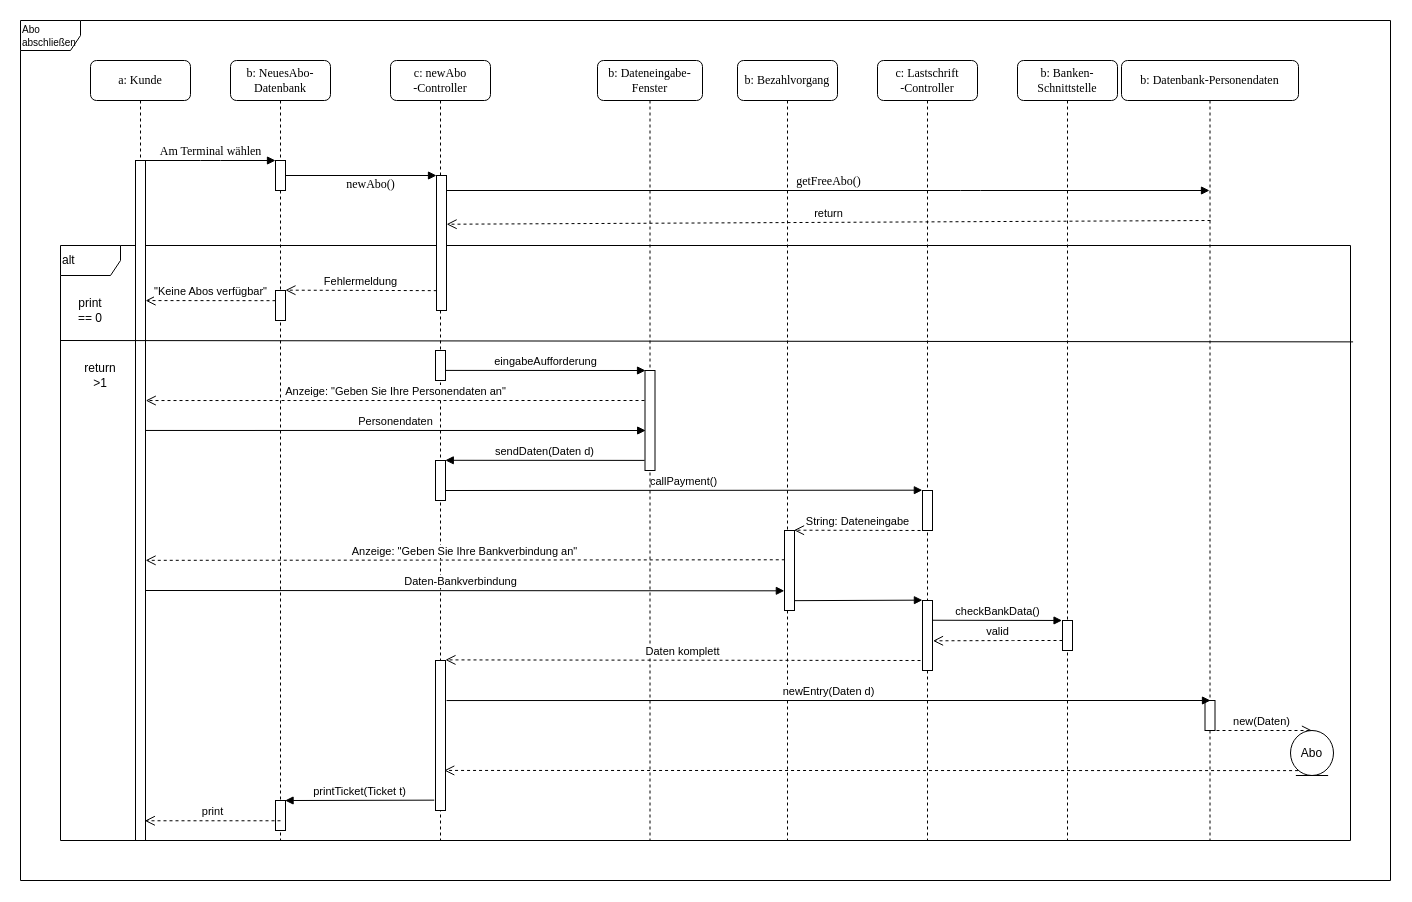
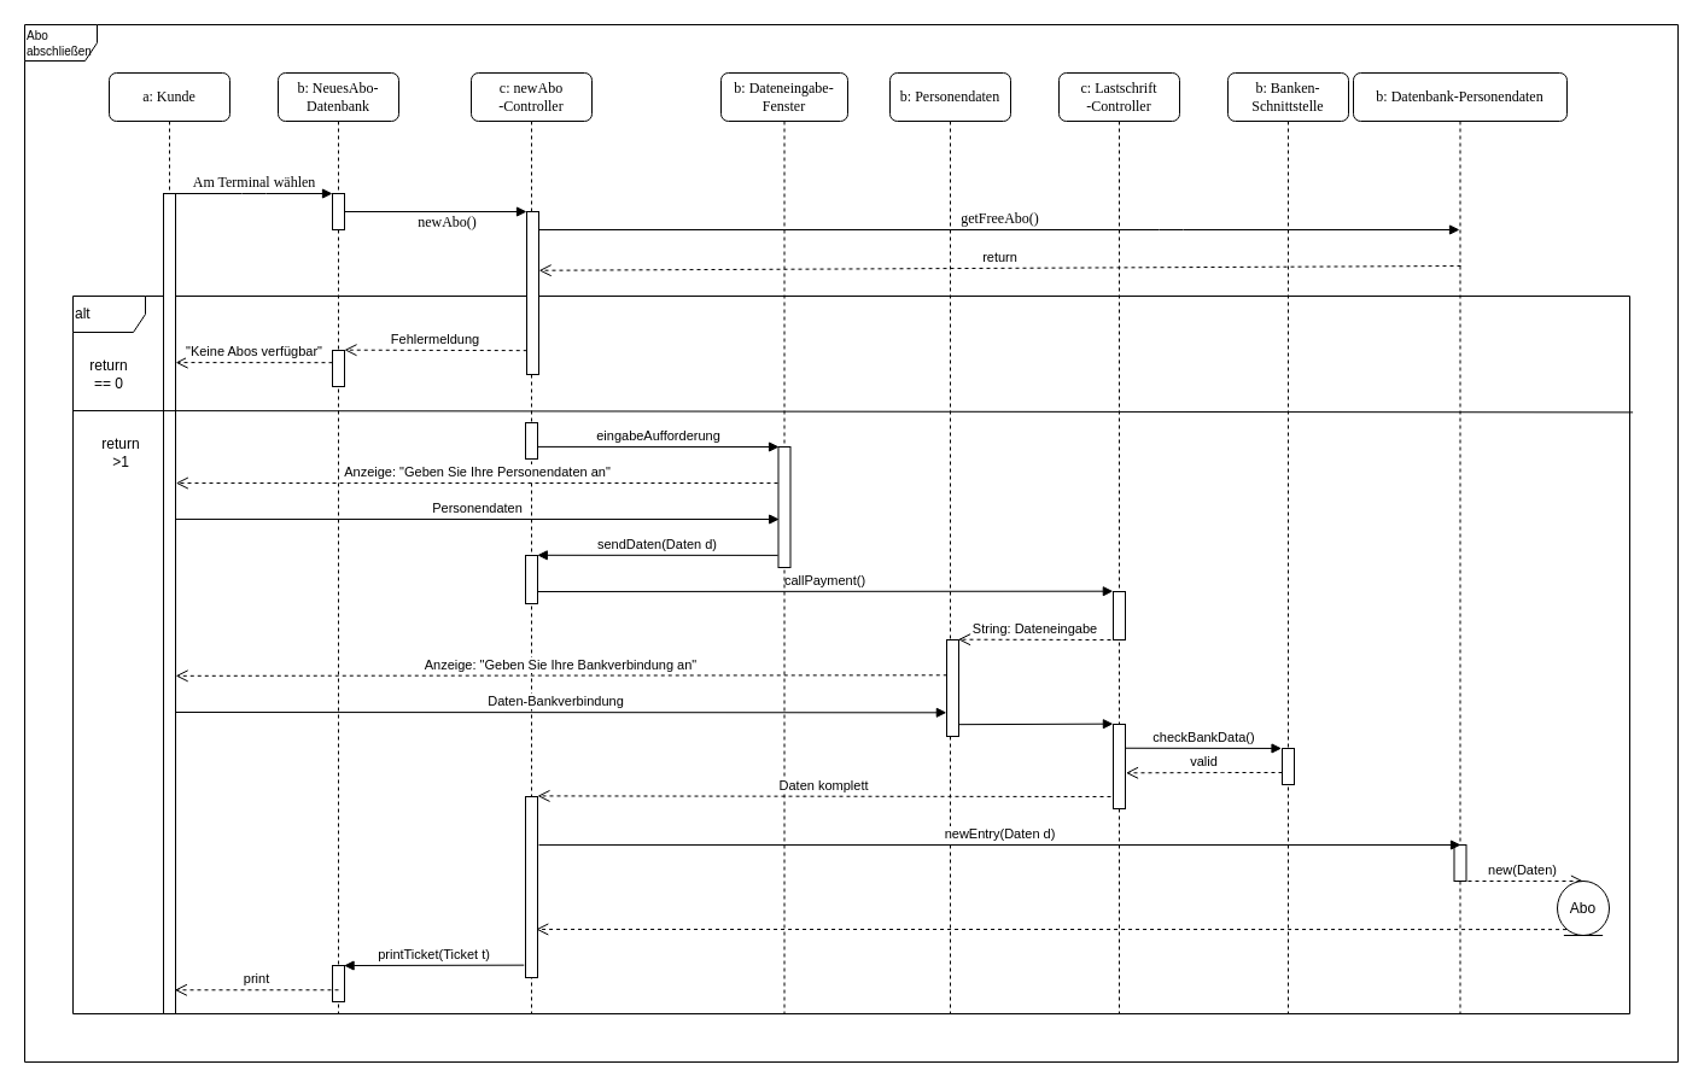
  <mxCell id="0" />
  <mxCell id="1" parent="0" />
  <mxCell id="2" value="&lt;p style=&quot;line-height: 130%&quot;&gt;Abo abschließen&lt;/p&gt;" style="shape=umlFrame;whiteSpace=wrap;html=1;fontSize=10;gradientColor=none;comic=0;align=left;" parent="1" vertex="1"><mxGeometry x="20" y="20" width="1370" height="860" as="geometry" /></mxCell>
  <mxCell id="3" value="alt" style="shape=umlFrame;whiteSpace=wrap;html=1;align=left;" parent="1" vertex="1"><mxGeometry x="60" y="245" width="1290" height="595" as="geometry" /></mxCell>
  <mxCell id="4" value="b: NeuesAbo-Datenbank" style="shape=umlLifeline;perimeter=lifelinePerimeter;whiteSpace=wrap;html=1;container=1;collapsible=0;recursiveResize=0;outlineConnect=0;rounded=1;shadow=0;comic=0;labelBackgroundColor=none;strokeColor=#000000;strokeWidth=1;fillColor=#FFFFFF;fontFamily=Verdana;fontSize=12;fontColor=#000000;align=center;" parent="1" vertex="1"><mxGeometry x="230" y="60" width="100" height="780" as="geometry" /></mxCell>
  <mxCell id="5" value="" style="html=1;points=[];perimeter=orthogonalPerimeter;rounded=0;shadow=0;comic=0;labelBackgroundColor=none;strokeColor=#000000;strokeWidth=1;fillColor=#FFFFFF;fontFamily=Verdana;fontSize=12;fontColor=#000000;align=center;" parent="4" vertex="1"><mxGeometry x="45" y="100" width="10" height="30" as="geometry" /></mxCell>
  <mxCell id="6" value="" style="html=1;points=[];perimeter=orthogonalPerimeter;rounded=0;shadow=0;comic=0;labelBackgroundColor=none;strokeColor=#000000;strokeWidth=1;fillColor=#FFFFFF;fontFamily=Verdana;fontSize=12;fontColor=#000000;align=center;" parent="4" vertex="1"><mxGeometry x="45" y="740" width="10" height="30" as="geometry" /></mxCell>
  <mxCell id="7" value="" style="html=1;points=[];perimeter=orthogonalPerimeter;align=left;" parent="4" vertex="1"><mxGeometry x="45" y="230" width="10" height="30" as="geometry" /></mxCell>
  <mxCell id="8" value="c: newAbo&lt;br&gt;-Controller&lt;br&gt;" style="shape=umlLifeline;perimeter=lifelinePerimeter;whiteSpace=wrap;html=1;container=1;collapsible=0;recursiveResize=0;outlineConnect=0;rounded=1;shadow=0;comic=0;labelBackgroundColor=none;strokeColor=#000000;strokeWidth=1;fillColor=#FFFFFF;fontFamily=Verdana;fontSize=12;fontColor=#000000;align=center;" parent="1" vertex="1"><mxGeometry x="390" y="60" width="100" height="780" as="geometry" /></mxCell>
  <mxCell id="9" value="" style="html=1;points=[];perimeter=orthogonalPerimeter;rounded=0;shadow=0;comic=0;labelBackgroundColor=none;strokeColor=#000000;strokeWidth=1;fillColor=#FFFFFF;fontFamily=Verdana;fontSize=12;fontColor=#000000;align=center;" parent="8" vertex="1"><mxGeometry x="46" y="115" width="10" height="135" as="geometry" /></mxCell>
  <mxCell id="10" value="" style="html=1;points=[];perimeter=orthogonalPerimeter;rounded=0;shadow=0;comic=0;labelBackgroundColor=none;strokeColor=#000000;strokeWidth=1;fillColor=#FFFFFF;fontFamily=Verdana;fontSize=12;fontColor=#000000;align=center;" parent="8" vertex="1"><mxGeometry x="45" y="600" width="10" height="150" as="geometry" /></mxCell>
  <mxCell id="11" value="" style="html=1;points=[];perimeter=orthogonalPerimeter;align=left;" parent="8" vertex="1"><mxGeometry x="45" y="290" width="10" height="30" as="geometry" /></mxCell>
  <mxCell id="12" value="" style="html=1;points=[];perimeter=orthogonalPerimeter;align=left;" parent="8" vertex="1"><mxGeometry x="45" y="400" width="10" height="40" as="geometry" /></mxCell>
  <mxCell id="13" value="callPayment()" style="html=1;verticalAlign=bottom;endArrow=block;entryX=-0.016;entryY=-0.008;entryDx=0;entryDy=0;entryPerimeter=0;" parent="8" target="19" edge="1"><mxGeometry width="80" relative="1" as="geometry"><mxPoint x="55" y="430" as="sourcePoint" /><mxPoint x="135" y="430" as="targetPoint" /></mxGeometry></mxCell>
  <mxCell id="14" value="b: Dateneingabe-&lt;br&gt;Fenster&lt;br&gt;" style="shape=umlLifeline;perimeter=lifelinePerimeter;whiteSpace=wrap;html=1;container=1;collapsible=0;recursiveResize=0;outlineConnect=0;rounded=1;shadow=0;comic=0;labelBackgroundColor=none;strokeColor=#000000;strokeWidth=1;fillColor=#FFFFFF;fontFamily=Verdana;fontSize=12;fontColor=#000000;align=center;" parent="1" vertex="1"><mxGeometry x="597" y="60" width="105" height="780" as="geometry" /></mxCell>
  <mxCell id="15" value="" style="html=1;points=[];perimeter=orthogonalPerimeter;align=left;" parent="14" vertex="1"><mxGeometry x="47.5" y="310" width="10" height="100" as="geometry" /></mxCell>
- <mxCell id="16" value="b: Bezahlvorgang&lt;br&gt;" style="shape=umlLifeline;perimeter=lifelinePerimeter;whiteSpace=wrap;html=1;container=1;collapsible=0;recursiveResize=0;outlineConnect=0;rounded=1;shadow=0;comic=0;labelBackgroundColor=none;strokeColor=#000000;strokeWidth=1;fillColor=#FFFFFF;fontFamily=Verdana;fontSize=12;fontColor=#000000;align=center;" parent="1" vertex="1"><mxGeometry x="737" y="60" width="100" height="780" as="geometry" /></mxCell>
+ <mxCell id="16" value="b: Personendaten&lt;br&gt;" style="shape=umlLifeline;perimeter=lifelinePerimeter;whiteSpace=wrap;html=1;container=1;collapsible=0;recursiveResize=0;outlineConnect=0;rounded=1;shadow=0;comic=0;labelBackgroundColor=none;strokeColor=#000000;strokeWidth=1;fillColor=#FFFFFF;fontFamily=Verdana;fontSize=12;fontColor=#000000;align=center;" parent="1" vertex="1"><mxGeometry x="737" y="60" width="100" height="780" as="geometry" /></mxCell>
  <mxCell id="17" value="" style="html=1;points=[];perimeter=orthogonalPerimeter;align=left;" parent="16" vertex="1"><mxGeometry x="47" y="470" width="10" height="80" as="geometry" /></mxCell>
  <mxCell id="18" value="c: Lastschrift&lt;br&gt;-Controller&lt;br&gt;" style="shape=umlLifeline;perimeter=lifelinePerimeter;whiteSpace=wrap;html=1;container=1;collapsible=0;recursiveResize=0;outlineConnect=0;rounded=1;shadow=0;comic=0;labelBackgroundColor=none;strokeColor=#000000;strokeWidth=1;fillColor=#FFFFFF;fontFamily=Verdana;fontSize=12;fontColor=#000000;align=center;" parent="1" vertex="1"><mxGeometry x="877" y="60" width="100" height="780" as="geometry" /></mxCell>
  <mxCell id="19" value="" style="html=1;points=[];perimeter=orthogonalPerimeter;rounded=0;shadow=0;comic=0;labelBackgroundColor=none;strokeColor=#000000;strokeWidth=1;fillColor=#FFFFFF;fontFamily=Verdana;fontSize=12;fontColor=#000000;align=center;" parent="18" vertex="1"><mxGeometry x="45" y="430" width="10" height="40" as="geometry" /></mxCell>
  <mxCell id="20" value="" style="html=1;points=[];perimeter=orthogonalPerimeter;align=left;" parent="18" vertex="1"><mxGeometry x="45" y="540" width="10" height="70" as="geometry" /></mxCell>
  <mxCell id="21" value="b: Banken-Schnittstelle&lt;br&gt;" style="shape=umlLifeline;perimeter=lifelinePerimeter;whiteSpace=wrap;html=1;container=1;collapsible=0;recursiveResize=0;outlineConnect=0;rounded=1;shadow=0;comic=0;labelBackgroundColor=none;strokeColor=#000000;strokeWidth=1;fillColor=#FFFFFF;fontFamily=Verdana;fontSize=12;fontColor=#000000;align=center;" parent="1" vertex="1"><mxGeometry x="1017" y="60" width="100" height="780" as="geometry" /></mxCell>
  <mxCell id="22" value="" style="html=1;points=[];perimeter=orthogonalPerimeter;align=left;" parent="21" vertex="1"><mxGeometry x="45" y="560" width="10" height="30" as="geometry" /></mxCell>
  <mxCell id="23" value="a: Kunde" style="shape=umlLifeline;perimeter=lifelinePerimeter;whiteSpace=wrap;html=1;container=1;collapsible=0;recursiveResize=0;outlineConnect=0;rounded=1;shadow=0;comic=0;labelBackgroundColor=none;strokeColor=#000000;strokeWidth=1;fillColor=#FFFFFF;fontFamily=Verdana;fontSize=12;fontColor=#000000;align=center;" parent="1" vertex="1"><mxGeometry x="90" y="60" width="100" height="780" as="geometry" /></mxCell>
  <mxCell id="24" value="" style="html=1;points=[];perimeter=orthogonalPerimeter;rounded=0;shadow=0;comic=0;labelBackgroundColor=none;strokeColor=#000000;strokeWidth=1;fillColor=#FFFFFF;fontFamily=Verdana;fontSize=12;fontColor=#000000;align=center;" parent="23" vertex="1"><mxGeometry x="45" y="100" width="10" height="680" as="geometry" /></mxCell>
  <mxCell id="25" value="getFreeAbo()" style="html=1;verticalAlign=bottom;endArrow=block;labelBackgroundColor=none;fontFamily=Verdana;fontSize=12;edgeStyle=elbowEdgeStyle;elbow=vertical;" parent="1" source="9" target="28" edge="1"><mxGeometry relative="1" as="geometry"><mxPoint x="500" y="200" as="sourcePoint" /><Array as="points"><mxPoint x="970" y="190" /><mxPoint x="990" y="340" /><mxPoint x="450" y="200" /></Array></mxGeometry></mxCell>
  <mxCell id="26" value="Am Terminal wählen" style="html=1;verticalAlign=bottom;endArrow=block;entryX=0;entryY=0;labelBackgroundColor=none;fontFamily=Verdana;fontSize=12;edgeStyle=elbowEdgeStyle;elbow=vertical;" parent="1" source="24" target="5" edge="1"><mxGeometry relative="1" as="geometry"><mxPoint x="210" y="170" as="sourcePoint" /></mxGeometry></mxCell>
  <mxCell id="27" value="newAbo()" style="html=1;verticalAlign=bottom;endArrow=block;entryX=0;entryY=0;labelBackgroundColor=none;fontFamily=Verdana;fontSize=12;edgeStyle=elbowEdgeStyle;elbow=vertical;" parent="1" source="5" target="9" edge="1"><mxGeometry x="0.126" y="-17" relative="1" as="geometry"><mxPoint x="360" y="180" as="sourcePoint" /><mxPoint y="1" as="offset" /></mxGeometry></mxCell>
  <mxCell id="28" value="b: Datenbank-Personendaten&lt;br&gt;" style="shape=umlLifeline;perimeter=lifelinePerimeter;whiteSpace=wrap;html=1;container=1;collapsible=0;recursiveResize=0;outlineConnect=0;rounded=1;shadow=0;comic=0;labelBackgroundColor=none;strokeColor=#000000;strokeWidth=1;fillColor=#FFFFFF;fontFamily=Verdana;fontSize=12;fontColor=#000000;align=center;" parent="1" vertex="1"><mxGeometry x="1121" y="60" width="177" height="780" as="geometry" /></mxCell>
  <mxCell id="29" value="" style="html=1;points=[];perimeter=orthogonalPerimeter;align=left;" parent="28" vertex="1"><mxGeometry x="83.5" y="640" width="10" height="30" as="geometry" /></mxCell>
  <mxCell id="30" value="new(Daten)" style="html=1;verticalAlign=bottom;endArrow=open;dashed=1;endSize=8;entryX=0.5;entryY=0;entryDx=0;entryDy=0;" parent="28" target="47" edge="1"><mxGeometry relative="1" as="geometry"><mxPoint x="89" y="670" as="sourcePoint" /><mxPoint x="9" y="670" as="targetPoint" /></mxGeometry></mxCell>
  <mxCell id="31" value="" style="endArrow=none;html=1;entryX=1.002;entryY=0.162;entryDx=0;entryDy=0;entryPerimeter=0;" parent="1" target="3" edge="1"><mxGeometry width="50" height="50" relative="1" as="geometry"><mxPoint x="60" y="340" as="sourcePoint" /><mxPoint x="100" y="800" as="targetPoint" /><Array as="points" /></mxGeometry></mxCell>
  <mxCell id="32" value="return" style="html=1;verticalAlign=bottom;endArrow=open;dashed=1;endSize=8;entryX=1.011;entryY=0.361;entryDx=0;entryDy=0;entryPerimeter=0;" parent="1" target="9" edge="1"><mxGeometry relative="1" as="geometry"><mxPoint x="1210" y="220" as="sourcePoint" /><mxPoint x="450" y="220" as="targetPoint" /></mxGeometry></mxCell>
- <mxCell id="33" value="print == 0" style="text;html=1;strokeColor=none;fillColor=none;align=center;verticalAlign=middle;whiteSpace=wrap;rounded=0;" parent="1" vertex="1"><mxGeometry x="70" y="300" width="40" height="20" as="geometry" /></mxCell>
+ <mxCell id="33" value="return == 0" style="text;html=1;strokeColor=none;fillColor=none;align=center;verticalAlign=middle;whiteSpace=wrap;rounded=0;" parent="1" vertex="1"><mxGeometry x="70" y="300" width="40" height="20" as="geometry" /></mxCell>
  <mxCell id="34" value="&quot;Keine Abos verfügbar&quot;" style="html=1;verticalAlign=bottom;endArrow=open;dashed=1;endSize=8;entryX=1.009;entryY=0.206;entryDx=0;entryDy=0;entryPerimeter=0;" parent="1" target="24" edge="1"><mxGeometry relative="1" as="geometry"><mxPoint x="275" y="300.167" as="sourcePoint" /><mxPoint x="150" y="300" as="targetPoint" /></mxGeometry></mxCell>
  <mxCell id="35" value="return &amp;gt;1" style="text;html=1;strokeColor=none;fillColor=none;align=center;verticalAlign=middle;whiteSpace=wrap;rounded=0;" parent="1" vertex="1"><mxGeometry x="80" y="364.667" width="40" height="20" as="geometry" /></mxCell>
  <mxCell id="36" value="Personendaten" style="html=1;verticalAlign=bottom;endArrow=block;entryX=0.067;entryY=0.6;entryDx=0;entryDy=0;entryPerimeter=0;exitX=1.022;exitY=0.397;exitDx=0;exitDy=0;exitPerimeter=0;" parent="1" source="24" target="15" edge="1"><mxGeometry width="80" relative="1" as="geometry"><mxPoint x="150" y="430" as="sourcePoint" /><mxPoint x="220" y="430" as="targetPoint" /></mxGeometry></mxCell>
  <mxCell id="37" value="eingabeAufforderung" style="html=1;verticalAlign=bottom;endArrow=block;exitX=1.012;exitY=0.664;exitDx=0;exitDy=0;exitPerimeter=0;entryX=0.054;entryY=0;entryDx=0;entryDy=0;entryPerimeter=0;" parent="1" source="11" target="15" edge="1"><mxGeometry width="80" relative="1" as="geometry"><mxPoint x="450" y="370" as="sourcePoint" /><mxPoint x="640" y="370" as="targetPoint" /></mxGeometry></mxCell>
  <mxCell id="38" value="Anzeige: &quot;Geben Sie Ihre Personendaten an&quot;" style="html=1;verticalAlign=bottom;endArrow=open;dashed=1;endSize=8;entryX=1.024;entryY=0.353;entryDx=0;entryDy=0;entryPerimeter=0;" parent="1" target="24" edge="1"><mxGeometry relative="1" as="geometry"><mxPoint x="644" y="400" as="sourcePoint" /><mxPoint x="610" y="400" as="targetPoint" /></mxGeometry></mxCell>
  <mxCell id="39" value="sendDaten(Daten d)" style="html=1;verticalAlign=bottom;endArrow=block;exitX=-0.039;exitY=0.899;exitDx=0;exitDy=0;exitPerimeter=0;entryX=0.978;entryY=-0.005;entryDx=0;entryDy=0;entryPerimeter=0;" parent="1" source="15" target="12" edge="1"><mxGeometry width="80" relative="1" as="geometry"><mxPoint x="560" y="460" as="sourcePoint" /><mxPoint x="450" y="460" as="targetPoint" /></mxGeometry></mxCell>
  <mxCell id="40" value="Anzeige: &quot;Geben Sie Ihre Bankverbindung an&quot;&lt;br&gt;" style="html=1;verticalAlign=bottom;endArrow=open;dashed=1;endSize=8;entryX=1.009;entryY=0.588;entryDx=0;entryDy=0;entryPerimeter=0;exitX=0.027;exitY=0.366;exitDx=0;exitDy=0;exitPerimeter=0;" parent="1" source="17" target="24" edge="1"><mxGeometry relative="1" as="geometry"><mxPoint x="780" y="560" as="sourcePoint" /><mxPoint x="150" y="560" as="targetPoint" /></mxGeometry></mxCell>
  <mxCell id="41" value="Daten-Bankverbindung" style="html=1;verticalAlign=bottom;endArrow=block;entryX=-0.015;entryY=0.754;entryDx=0;entryDy=0;entryPerimeter=0;" parent="1" target="17" edge="1"><mxGeometry x="-0.014" width="80" relative="1" as="geometry"><mxPoint x="145" y="590" as="sourcePoint" /><mxPoint x="780" y="591" as="targetPoint" /><mxPoint as="offset" /></mxGeometry></mxCell>
  <mxCell id="42" value="" style="html=1;verticalAlign=bottom;endArrow=block;exitX=1.015;exitY=0.877;exitDx=0;exitDy=0;exitPerimeter=0;entryX=-0.009;entryY=-0.005;entryDx=0;entryDy=0;entryPerimeter=0;" parent="1" source="17" target="20" edge="1"><mxGeometry width="80" relative="1" as="geometry"><mxPoint x="840" y="600" as="sourcePoint" /><mxPoint x="920" y="600" as="targetPoint" /></mxGeometry></mxCell>
  <mxCell id="43" value="checkBankData()" style="html=1;verticalAlign=bottom;endArrow=block;entryX=-0.046;entryY=-0.001;entryDx=0;entryDy=0;entryPerimeter=0;exitX=1.007;exitY=0.282;exitDx=0;exitDy=0;exitPerimeter=0;" parent="1" source="20" target="22" edge="1"><mxGeometry width="80" relative="1" as="geometry"><mxPoint x="940" y="620" as="sourcePoint" /><mxPoint x="1010" y="620" as="targetPoint" /></mxGeometry></mxCell>
  <mxCell id="44" value="valid" style="html=1;verticalAlign=bottom;endArrow=open;dashed=1;endSize=8;entryX=1.049;entryY=0.576;entryDx=0;entryDy=0;entryPerimeter=0;" parent="1" target="20" edge="1"><mxGeometry relative="1" as="geometry"><mxPoint x="1062" y="640" as="sourcePoint" /><mxPoint x="982" y="640" as="targetPoint" /><Array as="points"><mxPoint x="1022" y="640" /></Array></mxGeometry></mxCell>
  <mxCell id="45" value="Daten komplett" style="html=1;verticalAlign=bottom;endArrow=open;dashed=1;endSize=8;entryX=0.994;entryY=-0.004;entryDx=0;entryDy=0;entryPerimeter=0;" parent="1" target="10" edge="1"><mxGeometry relative="1" as="geometry"><mxPoint x="920" y="660" as="sourcePoint" /><mxPoint x="450" y="660" as="targetPoint" /></mxGeometry></mxCell>
  <mxCell id="46" value="newEntry(Daten d)" style="html=1;verticalAlign=bottom;endArrow=block;exitX=1.105;exitY=0.267;exitDx=0;exitDy=0;exitPerimeter=0;" parent="1" source="10" edge="1"><mxGeometry width="80" relative="1" as="geometry"><mxPoint x="450" y="700" as="sourcePoint" /><mxPoint x="1210" y="700" as="targetPoint" /></mxGeometry></mxCell>
  <mxCell id="47" value="&lt;div style=&quot;text-align: center&quot;&gt;&lt;span&gt;Abo&lt;/span&gt;&lt;/div&gt;" style="ellipse;shape=umlEntity;whiteSpace=wrap;html=1;align=center;" parent="1" vertex="1"><mxGeometry x="1290" y="730" width="43" height="45" as="geometry" /></mxCell>
  <mxCell id="48" value="" style="html=1;verticalAlign=bottom;endArrow=open;dashed=1;endSize=8;exitX=0.176;exitY=0.891;exitDx=0;exitDy=0;exitPerimeter=0;entryX=0.873;entryY=0.733;entryDx=0;entryDy=0;entryPerimeter=0;" parent="1" source="47" target="10" edge="1"><mxGeometry relative="1" as="geometry"><mxPoint x="1290" y="770" as="sourcePoint" /><mxPoint x="450" y="770" as="targetPoint" /></mxGeometry></mxCell>
  <mxCell id="49" value="printTicket(Ticket t)" style="html=1;verticalAlign=bottom;endArrow=block;exitX=-0.124;exitY=0.931;exitDx=0;exitDy=0;exitPerimeter=0;entryX=0.956;entryY=0.001;entryDx=0;entryDy=0;entryPerimeter=0;" parent="1" source="10" target="6" edge="1"><mxGeometry width="80" relative="1" as="geometry"><mxPoint x="350" y="800" as="sourcePoint" /><mxPoint x="290" y="800" as="targetPoint" /></mxGeometry></mxCell>
  <mxCell id="50" value="Fehlermeldung" style="html=1;verticalAlign=bottom;endArrow=open;dashed=1;endSize=8;exitX=0.026;exitY=0.853;exitDx=0;exitDy=0;exitPerimeter=0;entryX=0.994;entryY=-0.011;entryDx=0;entryDy=0;entryPerimeter=0;" edge="1" parent="1" source="9" target="7"><mxGeometry relative="1" as="geometry"><mxPoint x="430" y="290" as="sourcePoint" /><mxPoint x="290" y="290" as="targetPoint" /></mxGeometry></mxCell>
  <mxCell id="51" value="String: Dateneingabe" style="html=1;verticalAlign=bottom;endArrow=open;dashed=1;endSize=8;entryX=0.95;entryY=-0.004;entryDx=0;entryDy=0;entryPerimeter=0;" edge="1" parent="1" target="17"><mxGeometry relative="1" as="geometry"><mxPoint x="920" y="530" as="sourcePoint" /><mxPoint x="800" y="529" as="targetPoint" /></mxGeometry></mxCell>
  <mxCell id="52" value="print" style="html=1;verticalAlign=bottom;endArrow=open;dashed=1;endSize=8;entryX=0.93;entryY=0.971;entryDx=0;entryDy=0;entryPerimeter=0;exitX=0.5;exitY=0.676;exitDx=0;exitDy=0;exitPerimeter=0;" edge="1" parent="1" source="6" target="24"><mxGeometry relative="1" as="geometry"><mxPoint x="270" y="820" as="sourcePoint" /><mxPoint x="200" y="820" as="targetPoint" /></mxGeometry></mxCell>
